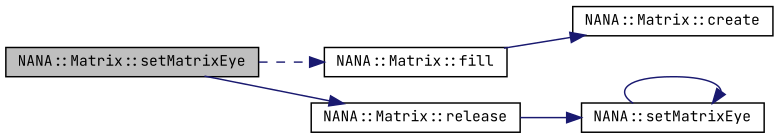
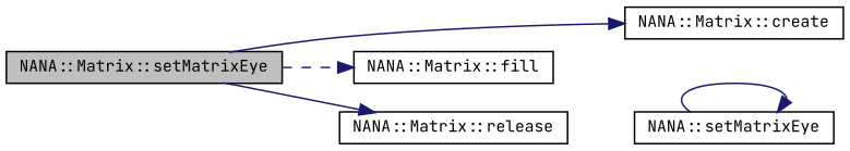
  digraph {
    fontname="JetBrains Mono"
    rankdir=LR
    node [color=black fillcolor=white fontname="JetBrains Mono" fontsize=10 shape=record style=filled]
    edge [color=midnightblue fontname="JetBrains Mono" fontsize=10 labelfontname=Helvetica labelfontsize=10 style=solid]
    n1 [fillcolor=grey75 fontcolor=black height=0.2 label="NANA::Matrix::setMatrixEye" width=0.4]
    n2 [height=0.2 label="NANA::Matrix::create" width=0.4]
    n3 [height=0.2 label="NANA::Matrix::fill" width=0.4]
    n4 [height=0.2 label="NANA::Matrix::release" width=0.4]
    n5 [height=0.2 label="NANA::setMatrixEye" width=0.4]
-   n3 -> n2
+   n1 -> n2
    n1 -> n3 [style=dashed]
    n1 -> n4
-   n4 -> n5
    n5 -> n5
  }
